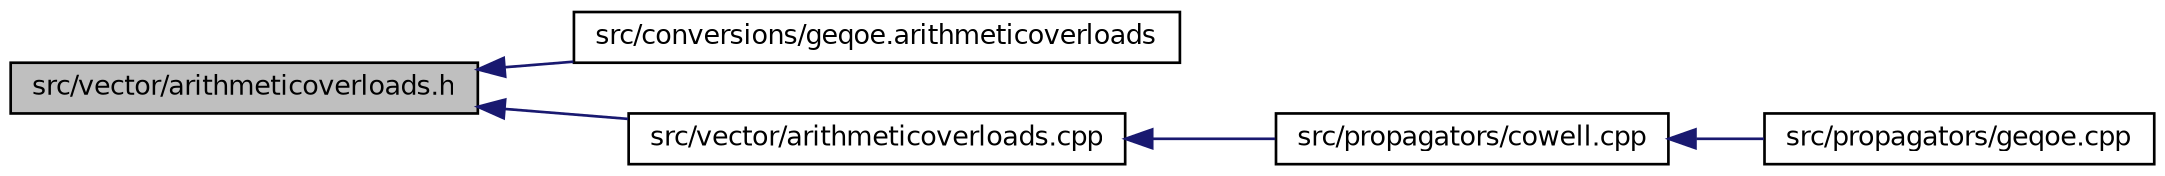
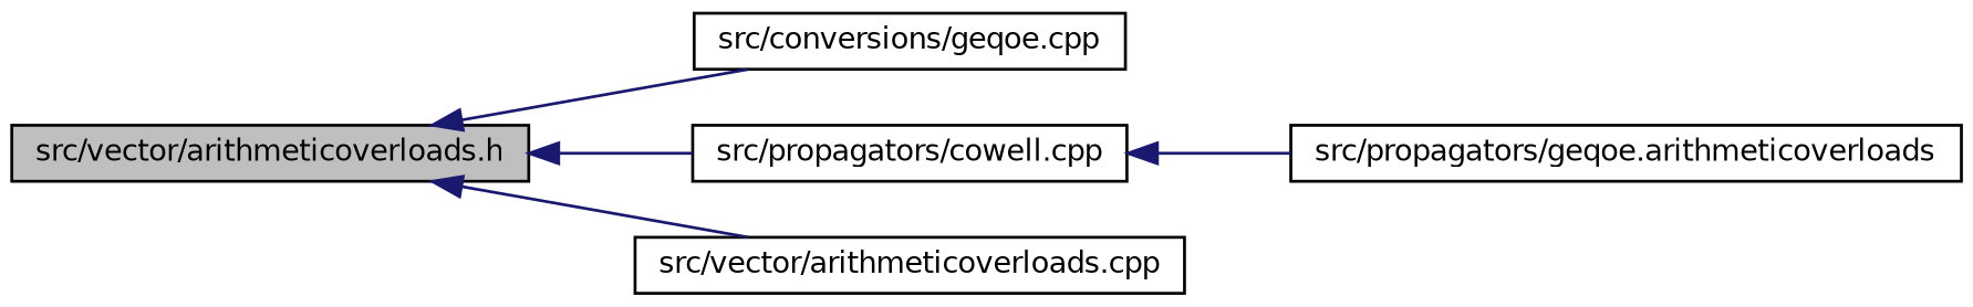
  digraph {
    rankdir=LR
    node [color=black fillcolor=white fontname=Helvetica fontsize=10 shape=record style=filled]
    edge [color=midnightblue dir=back fontname=Helvetica fontsize=10 labelfontname=Helvetica labelfontsize=10 style=solid]
    n1 [fillcolor=grey75 fontcolor=black height=0.2 label="src/vector/arithmeticoverloads.h" width=0.4]
-   n2 [height=0.2 label="src/conversions/geqoe.arithmeticoverloads" width=0.4]
+   n2 [height=0.2 label="src/conversions/geqoe.cpp" width=0.4]
    n3 [height=0.2 label="src/propagators/cowell.cpp" width=0.4]
    n4 [height=0.2 label="src/vector/arithmeticoverloads.cpp" width=0.4]
-   n5 [height=0.2 label="src/propagators/geqoe.cpp" width=0.4]
+   n5 [height=0.2 label="src/propagators/geqoe.arithmeticoverloads" width=0.4]
    n1 -> n2
-   n4 -> n3
+   n1 -> n3
    n1 -> n4
    n3 -> n5
  }
